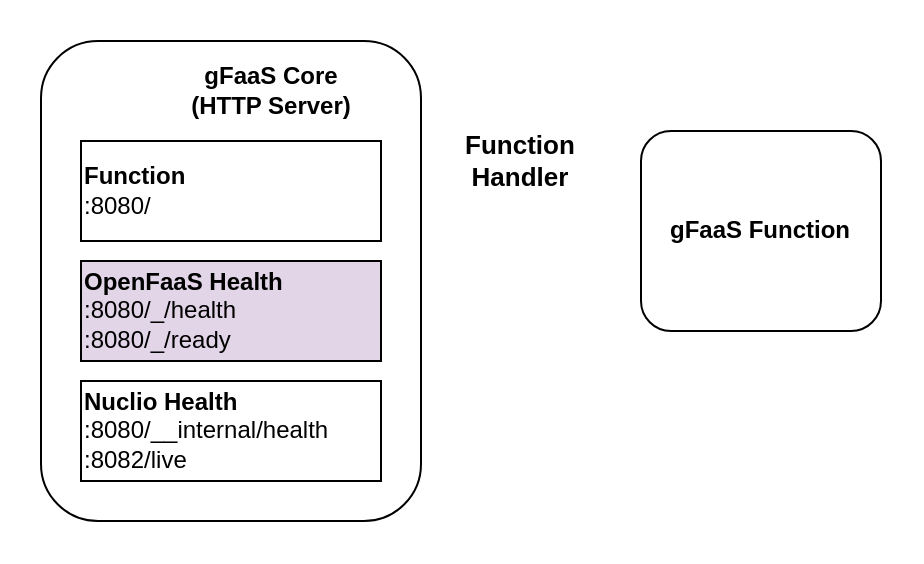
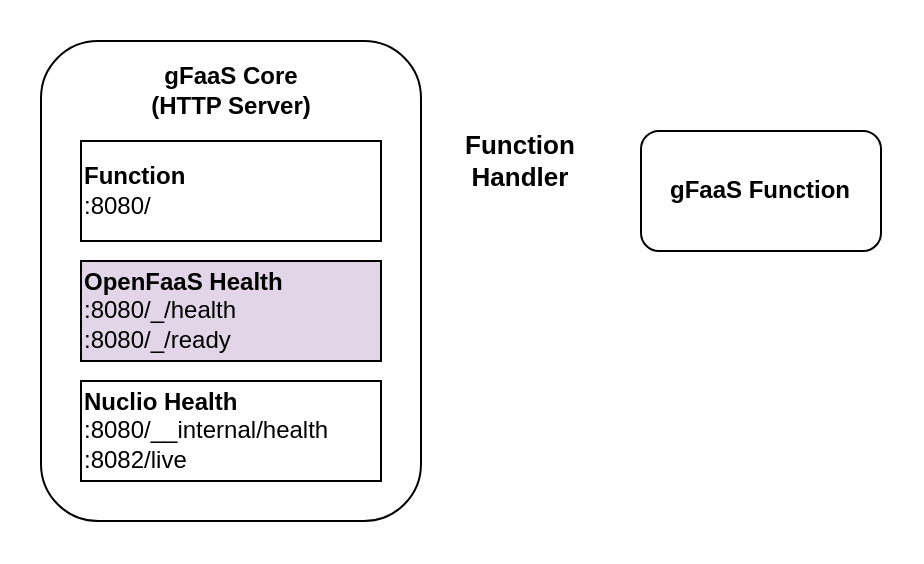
  <mxCell id="0" />
  <mxCell id="1" parent="0" />
  <mxCell id="2" value="" style="rounded=1;whiteSpace=wrap;html=1;" parent="1" vertex="1"><mxGeometry x="20" y="20" width="190" height="240" as="geometry" /></mxCell>
  <mxCell id="3" value="&lt;b&gt;OpenFaaS Health&lt;/b&gt;&lt;br&gt;:8080/_/health&lt;br&gt;&lt;div style=&quot;&quot;&gt;:8080/_/ready&lt;/div&gt;" style="rounded=0;whiteSpace=wrap;html=1;align=left;fillColor=#e1d5e7;" parent="1" vertex="1"><mxGeometry x="40" y="130" width="150" height="50" as="geometry" /></mxCell>
- <mxCell id="4" value="&lt;b&gt;gFaaS Function&lt;/b&gt; " style="rounded=1;whiteSpace=wrap;html=1;" parent="1" vertex="1"><mxGeometry x="320" y="65" width="120" height="100" as="geometry" /></mxCell>
- <mxCell id="5" value="&lt;b&gt;gFaaS Core&lt;br&gt;(HTTP Server)&lt;br&gt;&lt;/b&gt;" style="text;html=1;strokeColor=none;fillColor=none;align=center;verticalAlign=middle;whiteSpace=wrap;rounded=0;" parent="1" vertex="1"><mxGeometry x="78.75" y="30" width="112.5" height="30" as="geometry" /></mxCell>
+ <mxCell id="4" value="&lt;b&gt;gFaaS Function&lt;/b&gt; " style="rounded=1;whiteSpace=wrap;html=1;" parent="1" vertex="1"><mxGeometry x="320" y="65" width="120" height="60" as="geometry" /></mxCell>
+ <mxCell id="5" value="&lt;b&gt;gFaaS Core&lt;br&gt;(HTTP Server)&lt;br&gt;&lt;/b&gt;" style="text;html=1;strokeColor=none;fillColor=none;align=center;verticalAlign=middle;whiteSpace=wrap;rounded=0;" parent="1" vertex="1"><mxGeometry x="58.75" y="30" width="112.5" height="30" as="geometry" /></mxCell>
  <mxCell id="6" value="&lt;b&gt;Function&lt;/b&gt;&lt;br&gt;:8080/" style="rounded=0;whiteSpace=wrap;html=1;align=left;" parent="1" vertex="1"><mxGeometry x="40" y="70" width="150" height="50" as="geometry" /></mxCell>
  <mxCell id="7" value="&lt;b&gt;Nuclio Health&lt;/b&gt;&lt;br&gt;:8080/__internal/health&lt;div style=&quot;border-color: var(--border-color);&quot;&gt;:8082/live&lt;/div&gt;" style="rounded=0;whiteSpace=wrap;html=1;align=left;" parent="1" vertex="1"><mxGeometry x="40" y="190" width="150" height="50" as="geometry" /></mxCell>
  <mxCell id="8" value="&lt;b&gt;&lt;font style=&quot;font-size: 13px;&quot;&gt;Function&lt;br&gt;Handler&lt;/font&gt;&lt;/b&gt;" style="text;html=1;strokeColor=none;fillColor=none;align=center;verticalAlign=middle;whiteSpace=wrap;rounded=0;" vertex="1" parent="1"><mxGeometry x="230" y="65" width="60" height="30" as="geometry" /></mxCell>
